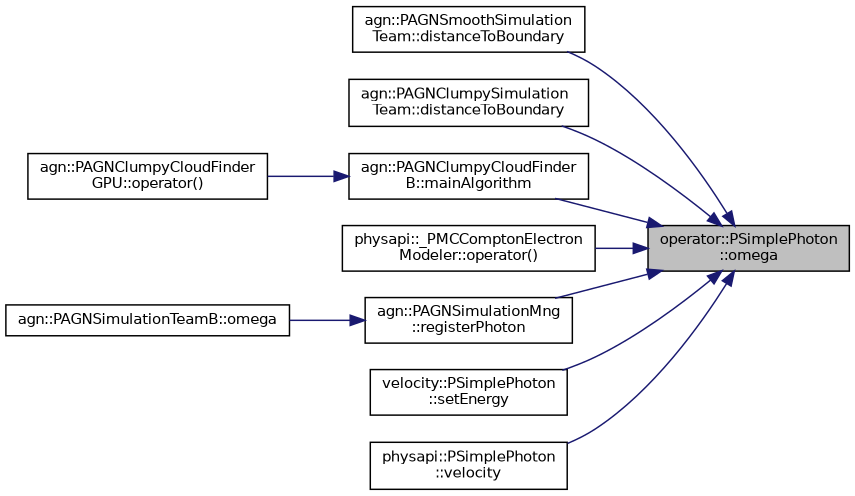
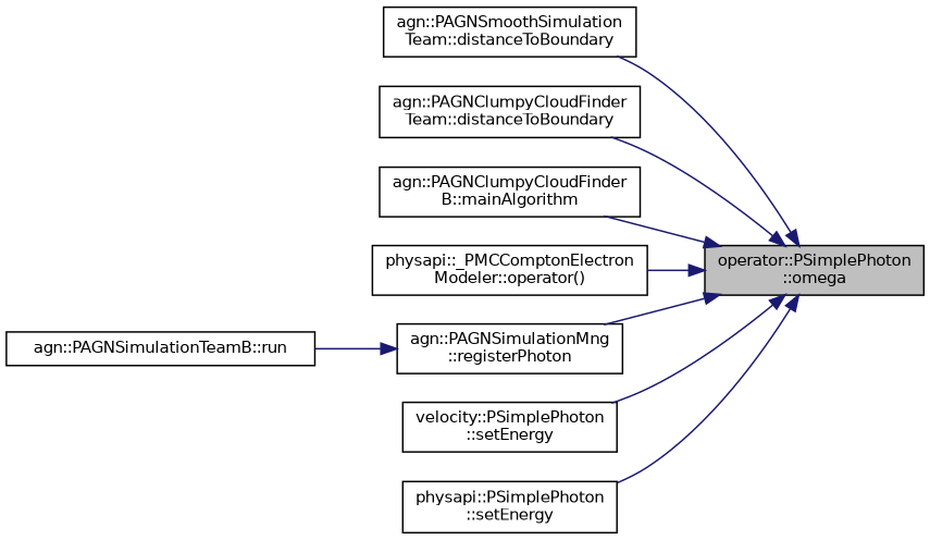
  digraph {
    rankdir=RL
    node [color=black fillcolor=white fontname=Helvetica fontsize=10 shape=record style=filled]
    edge [color=midnightblue dir=back fontname=Helvetica fontsize=10 labelfontname=Helvetica labelfontsize=10 style=solid]
    n1 [fillcolor=grey75 fontcolor=black height=0.2 label="operator::PSimplePhoton\l::omega" width=0.4]
    n2 [height=0.2 label="agn::PAGNSmoothSimulation\lTeam::distanceToBoundary" width=0.4]
-   n3 [height=0.2 label="agn::PAGNClumpySimulation\lTeam::distanceToBoundary" width=0.4]
+   n3 [height=0.2 label="agn::PAGNClumpyCloudFinder\lTeam::distanceToBoundary" width=0.4]
    n4 [height=0.2 label="agn::PAGNClumpyCloudFinder\lB::mainAlgorithm" width=0.4]
    n5 [height=0.2 label="physapi::_PMCComptonElectron\lModeler::operator()" width=0.4]
    n6 [height=0.2 label="agn::PAGNSimulationMng\l::registerPhoton" width=0.4]
    n7 [height=0.2 label="velocity::PSimplePhoton\l::setEnergy" width=0.4]
-   n8 [height=0.2 label="physapi::PSimplePhoton\l::velocity" width=0.4]
-   n9 [height=0.2 label="agn::PAGNClumpyCloudFinder\lGPU::operator()" width=0.4]
-   n10 [height=0.2 label="agn::PAGNSimulationTeamB::omega" width=0.4]
+   n8 [height=0.2 label="physapi::PSimplePhoton\l::setEnergy" width=0.4]
+   n10 [height=0.2 label="agn::PAGNSimulationTeamB::run" width=0.4]
    n1 -> n2
    n1 -> n3
    n1 -> n4
    n1 -> n5
    n1 -> n6
    n1 -> n7
    n1 -> n8
-   n4 -> n9
    n6 -> n10
  }
